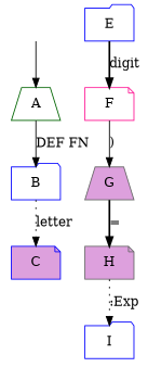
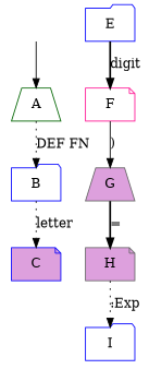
  digraph {
    node [style=filled color=blue fillcolor=white shape=folder]
    edge [style=dotted]
    fake [style=invisible color="" fillcolor="" shape=""]
    A [color=darkgreen root=true shape=trapezium]
    B
    E
    F [color=deeppink shape=note]
    C [fillcolor=plum shape=note]
    I
    G [color=gray40 fillcolor=plum shape=trapezium]
    H [color=gray40 fillcolor=plum shape=note]
    fake -> A [style=solid]
-   A -> B [label="DEF FN" style=solid]
+   A -> B [label="DEF FN"]
    B -> C [label=letter]
    E -> F [label=digit style=bold]
    F -> G [label=")" style=solid]
    G -> H [label="=" style=bold]
    H -> I [label=":Exp"]
  }
